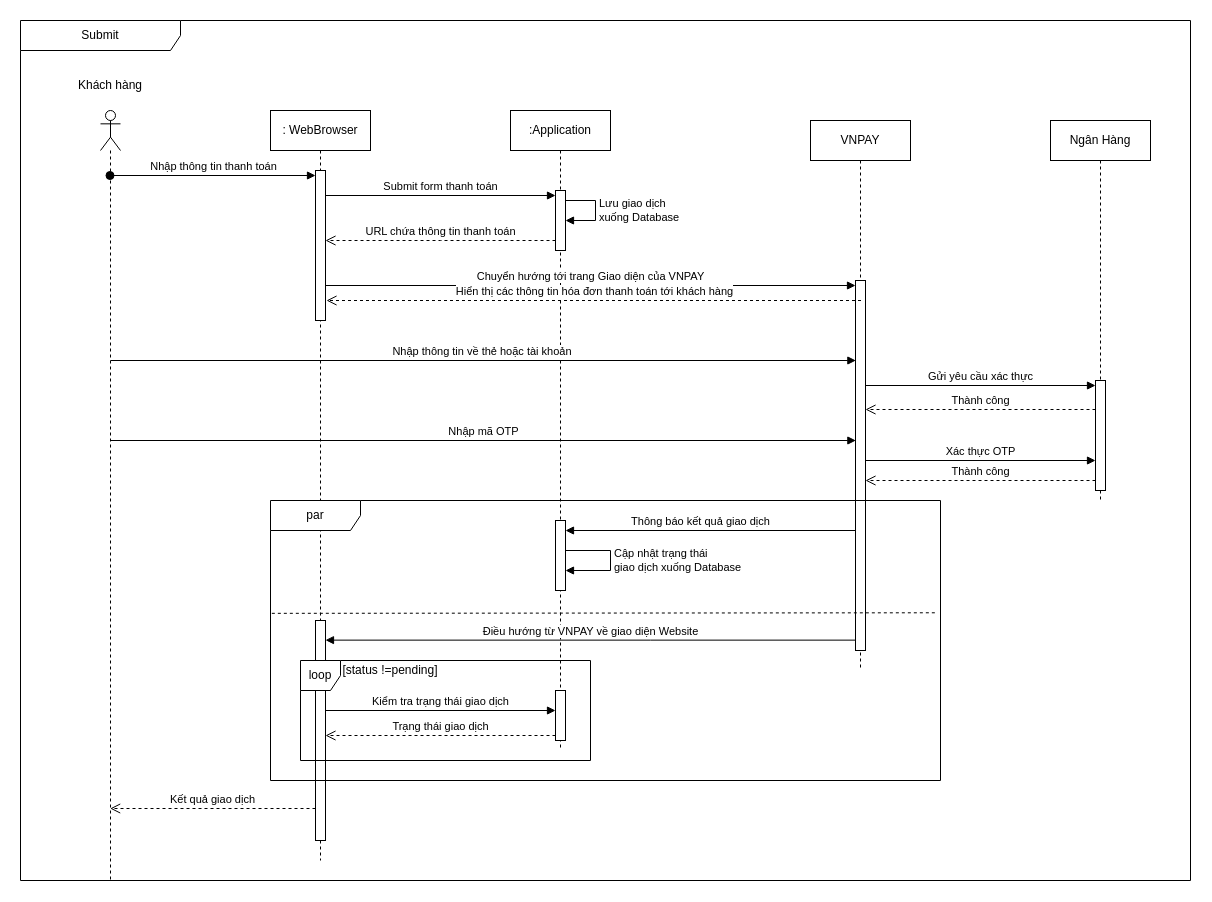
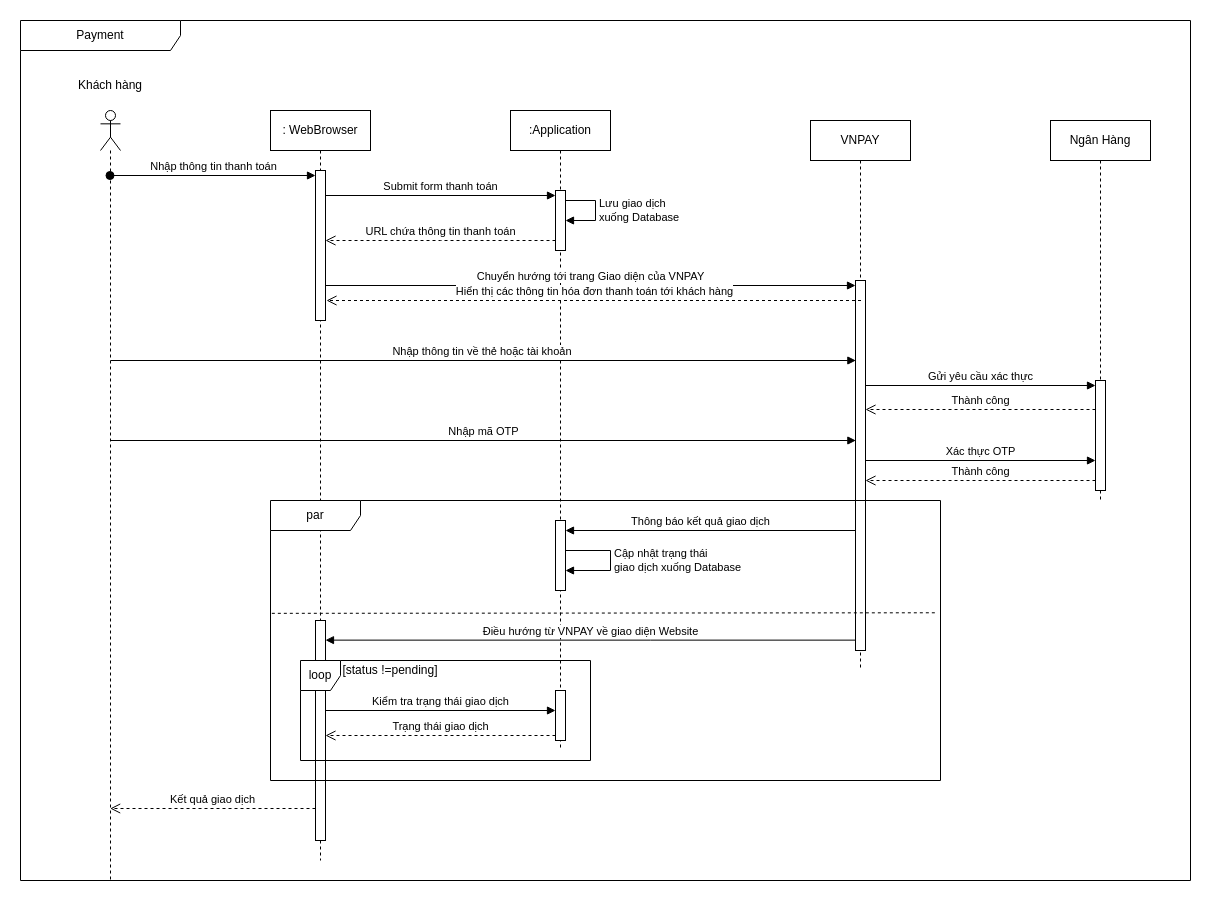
  <mxCell id="0" />
  <mxCell id="1" parent="0" />
  <mxCell id="2" value=": WebBrowser" style="shape=umlLifeline;perimeter=lifelinePerimeter;whiteSpace=wrap;html=1;container=1;dropTarget=0;collapsible=0;recursiveResize=0;outlineConnect=0;portConstraint=eastwest;newEdgeStyle={&quot;edgeStyle&quot;:&quot;elbowEdgeStyle&quot;,&quot;elbow&quot;:&quot;vertical&quot;,&quot;curved&quot;:0,&quot;rounded&quot;:0};" vertex="1" parent="1"><mxGeometry x="270" y="110" width="100" height="750" as="geometry" /></mxCell>
  <mxCell id="3" value="" style="html=1;points=[[0,0,0,0,5],[0,1,0,0,-5],[1,0,0,0,5],[1,1,0,0,-5]];perimeter=orthogonalPerimeter;outlineConnect=0;targetShapes=umlLifeline;portConstraint=eastwest;newEdgeStyle={&quot;curved&quot;:0,&quot;rounded&quot;:0};" vertex="1" parent="2"><mxGeometry x="45" y="60" width="10" height="150" as="geometry" /></mxCell>
  <mxCell id="4" value="" style="html=1;points=[[0,0,0,0,5],[0,1,0,0,-5],[1,0,0,0,5],[1,1,0,0,-5]];perimeter=orthogonalPerimeter;outlineConnect=0;targetShapes=umlLifeline;portConstraint=eastwest;newEdgeStyle={&quot;curved&quot;:0,&quot;rounded&quot;:0};" vertex="1" parent="2"><mxGeometry x="45" y="510" width="10" height="220" as="geometry" /></mxCell>
  <mxCell id="5" value=":Application" style="shape=umlLifeline;perimeter=lifelinePerimeter;whiteSpace=wrap;html=1;container=1;dropTarget=0;collapsible=0;recursiveResize=0;outlineConnect=0;portConstraint=eastwest;newEdgeStyle={&quot;edgeStyle&quot;:&quot;elbowEdgeStyle&quot;,&quot;elbow&quot;:&quot;vertical&quot;,&quot;curved&quot;:0,&quot;rounded&quot;:0};" vertex="1" parent="1"><mxGeometry x="510" y="110" width="100" height="640" as="geometry" /></mxCell>
  <mxCell id="6" value="" style="html=1;points=[[0,0,0,0,5],[0,1,0,0,-5],[1,0,0,0,5],[1,1,0,0,-5]];perimeter=orthogonalPerimeter;outlineConnect=0;targetShapes=umlLifeline;portConstraint=eastwest;newEdgeStyle={&quot;curved&quot;:0,&quot;rounded&quot;:0};" vertex="1" parent="5"><mxGeometry x="45" y="80" width="10" height="60" as="geometry" /></mxCell>
  <mxCell id="7" value="Lưu giao dịch&lt;div&gt;xuống Database&lt;/div&gt;" style="html=1;align=left;spacingLeft=2;endArrow=block;rounded=0;edgeStyle=orthogonalEdgeStyle;curved=0;rounded=0;" edge="1" target="6" parent="5"><mxGeometry relative="1" as="geometry"><mxPoint x="55" y="90" as="sourcePoint" /><Array as="points"><mxPoint x="85" y="90" /><mxPoint x="85" y="110" /></Array><mxPoint x="60" y="120" as="targetPoint" /></mxGeometry></mxCell>
  <mxCell id="8" value="" style="html=1;points=[[0,0,0,0,5],[0,1,0,0,-5],[1,0,0,0,5],[1,1,0,0,-5]];perimeter=orthogonalPerimeter;outlineConnect=0;targetShapes=umlLifeline;portConstraint=eastwest;newEdgeStyle={&quot;curved&quot;:0,&quot;rounded&quot;:0};" vertex="1" parent="5"><mxGeometry x="45" y="410" width="10" height="70" as="geometry" /></mxCell>
  <mxCell id="9" value="Cập nhật trạng thái&lt;div&gt;giao dịch xuống Database&lt;/div&gt;" style="html=1;align=left;spacingLeft=2;endArrow=block;rounded=0;edgeStyle=orthogonalEdgeStyle;curved=0;rounded=0;" edge="1" parent="5"><mxGeometry relative="1" as="geometry"><mxPoint x="55" y="440" as="sourcePoint" /><Array as="points"><mxPoint x="100" y="440" /><mxPoint x="100" y="460" /></Array><mxPoint x="55" y="460" as="targetPoint" /><mxPoint as="offset" /></mxGeometry></mxCell>
  <mxCell id="10" value="" style="html=1;points=[[0,0,0,0,5],[0,1,0,0,-5],[1,0,0,0,5],[1,1,0,0,-5]];perimeter=orthogonalPerimeter;outlineConnect=0;targetShapes=umlLifeline;portConstraint=eastwest;newEdgeStyle={&quot;curved&quot;:0,&quot;rounded&quot;:0};" vertex="1" parent="5"><mxGeometry x="45" y="580" width="10" height="50" as="geometry" /></mxCell>
  <mxCell id="11" value="VNPAY" style="shape=umlLifeline;perimeter=lifelinePerimeter;whiteSpace=wrap;html=1;container=1;dropTarget=0;collapsible=0;recursiveResize=0;outlineConnect=0;portConstraint=eastwest;newEdgeStyle={&quot;edgeStyle&quot;:&quot;elbowEdgeStyle&quot;,&quot;elbow&quot;:&quot;vertical&quot;,&quot;curved&quot;:0,&quot;rounded&quot;:0};" vertex="1" parent="1"><mxGeometry x="810" y="120" width="100" height="550" as="geometry" /></mxCell>
  <mxCell id="12" value="" style="html=1;points=[[0,0,0,0,5],[0,1,0,0,-5],[1,0,0,0,5],[1,1,0,0,-5]];perimeter=orthogonalPerimeter;outlineConnect=0;targetShapes=umlLifeline;portConstraint=eastwest;newEdgeStyle={&quot;curved&quot;:0,&quot;rounded&quot;:0};" vertex="1" parent="11"><mxGeometry x="45" y="160" width="10" height="370" as="geometry" /></mxCell>
  <mxCell id="13" value="Xác thực OTP" style="html=1;verticalAlign=bottom;endArrow=block;curved=0;rounded=0;" edge="1" parent="11" target="15"><mxGeometry relative="1" as="geometry"><mxPoint x="55" y="340" as="sourcePoint" /><mxPoint x="335" y="340" as="targetPoint" /></mxGeometry></mxCell>
  <mxCell id="14" value="Ngân Hàng" style="shape=umlLifeline;perimeter=lifelinePerimeter;whiteSpace=wrap;html=1;container=1;dropTarget=0;collapsible=0;recursiveResize=0;outlineConnect=0;portConstraint=eastwest;newEdgeStyle={&quot;edgeStyle&quot;:&quot;elbowEdgeStyle&quot;,&quot;elbow&quot;:&quot;vertical&quot;,&quot;curved&quot;:0,&quot;rounded&quot;:0};" vertex="1" parent="1"><mxGeometry x="1050" y="120" width="100" height="380" as="geometry" /></mxCell>
  <mxCell id="15" value="" style="html=1;points=[[0,0,0,0,5],[0,1,0,0,-5],[1,0,0,0,5],[1,1,0,0,-5]];perimeter=orthogonalPerimeter;outlineConnect=0;targetShapes=umlLifeline;portConstraint=eastwest;newEdgeStyle={&quot;curved&quot;:0,&quot;rounded&quot;:0};" vertex="1" parent="14"><mxGeometry x="45" y="260" width="10" height="110" as="geometry" /></mxCell>
  <mxCell id="16" value="" style="shape=umlLifeline;perimeter=lifelinePerimeter;whiteSpace=wrap;html=1;container=1;dropTarget=0;collapsible=0;recursiveResize=0;outlineConnect=0;portConstraint=eastwest;newEdgeStyle={&quot;curved&quot;:0,&quot;rounded&quot;:0};participant=umlActor;" vertex="1" parent="1"><mxGeometry x="100" y="110" width="20" height="770" as="geometry" /></mxCell>
  <mxCell id="17" value="Nhập thông tin thanh toán" style="html=1;verticalAlign=bottom;startArrow=oval;endArrow=block;startSize=8;curved=0;rounded=0;entryX=0;entryY=0;entryDx=0;entryDy=5;" edge="1" target="3" parent="1" source="16"><mxGeometry relative="1" as="geometry"><mxPoint x="450" y="-5" as="sourcePoint" /></mxGeometry></mxCell>
  <mxCell id="18" value="Submit form thanh toán" style="html=1;verticalAlign=bottom;endArrow=block;curved=0;rounded=0;entryX=0;entryY=0;entryDx=0;entryDy=5;entryPerimeter=0;" edge="1" parent="1" source="3" target="6"><mxGeometry width="80" relative="1" as="geometry"><mxPoint x="520" y="30" as="sourcePoint" /><mxPoint x="600" y="30" as="targetPoint" /></mxGeometry></mxCell>
  <mxCell id="19" value="URL chứa thông tin thanh toán" style="html=1;verticalAlign=bottom;endArrow=open;dashed=1;endSize=8;curved=0;rounded=0;" edge="1" parent="1" source="6" target="3"><mxGeometry relative="1" as="geometry"><mxPoint x="470" y="210" as="sourcePoint" /><mxPoint x="390" y="210" as="targetPoint" /><Array as="points"><mxPoint x="440" y="240" /></Array></mxGeometry></mxCell>
  <mxCell id="20" value="Chuyển hướng tới trang Giao diện của VNPAY" style="html=1;verticalAlign=bottom;endArrow=block;curved=0;rounded=0;entryX=0;entryY=0;entryDx=0;entryDy=5;" edge="1" target="12" parent="1" source="3"><mxGeometry relative="1" as="geometry"><mxPoint x="340" y="265" as="sourcePoint" /></mxGeometry></mxCell>
  <mxCell id="21" value="Hiển thị các thông tin hóa đơn thanh toán tới khách hàng" style="html=1;verticalAlign=bottom;endArrow=open;dashed=1;endSize=8;curved=0;rounded=0;" edge="1" parent="1"><mxGeometry relative="1" as="geometry"><mxPoint x="326" y="300" as="targetPoint" /><mxPoint x="860.5" y="300" as="sourcePoint" /></mxGeometry></mxCell>
  <mxCell id="22" value="Nhập thông tin về thẻ hoặc tài khoản&amp;nbsp;" style="html=1;verticalAlign=bottom;endArrow=block;curved=0;rounded=0;" edge="1" parent="1"><mxGeometry x="0.001" width="80" relative="1" as="geometry"><mxPoint x="110" y="360" as="sourcePoint" /><mxPoint x="855.37" y="360" as="targetPoint" /><mxPoint as="offset" /></mxGeometry></mxCell>
  <mxCell id="23" value="Thành công" style="html=1;verticalAlign=bottom;endArrow=open;dashed=1;endSize=8;curved=0;rounded=0;" edge="1" parent="1"><mxGeometry relative="1" as="geometry"><mxPoint x="865" y="409" as="targetPoint" /><mxPoint x="1095" y="409" as="sourcePoint" /></mxGeometry></mxCell>
  <mxCell id="24" value="Gửi yêu cầu xác thực" style="html=1;verticalAlign=bottom;endArrow=block;curved=0;rounded=0;entryX=0;entryY=0;entryDx=0;entryDy=5;" edge="1" target="15" parent="1" source="12"><mxGeometry relative="1" as="geometry"><mxPoint x="1080" y="375" as="sourcePoint" /></mxGeometry></mxCell>
  <mxCell id="25" value="Nhập mã OTP" style="html=1;verticalAlign=bottom;endArrow=block;curved=0;rounded=0;" edge="1" parent="1"><mxGeometry x="0.001" width="80" relative="1" as="geometry"><mxPoint x="110" y="440" as="sourcePoint" /><mxPoint x="855.37" y="440" as="targetPoint" /><mxPoint as="offset" /></mxGeometry></mxCell>
  <mxCell id="26" value="Thành công" style="html=1;verticalAlign=bottom;endArrow=open;dashed=1;endSize=8;curved=0;rounded=0;" edge="1" parent="1" source="15"><mxGeometry relative="1" as="geometry"><mxPoint x="865" y="480" as="targetPoint" /><mxPoint x="1090" y="480" as="sourcePoint" /></mxGeometry></mxCell>
  <mxCell id="27" value="Thông báo kết quả giao dịch" style="html=1;verticalAlign=bottom;endArrow=block;curved=0;rounded=0;" edge="1" parent="1"><mxGeometry x="0.069" width="80" relative="1" as="geometry"><mxPoint x="855" y="530" as="sourcePoint" /><mxPoint x="565" y="530" as="targetPoint" /><mxPoint as="offset" /></mxGeometry></mxCell>
  <mxCell id="28" value="Trạng thái giao dịch" style="html=1;verticalAlign=bottom;endArrow=open;dashed=1;endSize=8;curved=0;rounded=0;exitX=0;exitY=1;exitDx=0;exitDy=-5;" edge="1" source="10" parent="1" target="4"><mxGeometry relative="1" as="geometry"><mxPoint x="485" y="715" as="targetPoint" /></mxGeometry></mxCell>
  <mxCell id="29" value="Kiểm tra trạng thái giao dịch" style="html=1;verticalAlign=bottom;endArrow=block;curved=0;rounded=0;entryX=0;entryY=0;entryDx=0;entryDy=5;" edge="1" parent="1"><mxGeometry relative="1" as="geometry"><mxPoint x="325" y="710" as="sourcePoint" /><mxPoint x="555" y="710" as="targetPoint" /></mxGeometry></mxCell>
  <mxCell id="30" value="Kết quả giao dịch" style="html=1;verticalAlign=bottom;endArrow=open;dashed=1;endSize=8;curved=0;rounded=0;" edge="1" parent="1"><mxGeometry relative="1" as="geometry"><mxPoint x="315" y="808" as="sourcePoint" /><mxPoint x="109.63" y="808" as="targetPoint" /></mxGeometry></mxCell>
  <mxCell id="31" value="loop" style="shape=umlFrame;whiteSpace=wrap;html=1;pointerEvents=0;width=40;height=30;" vertex="1" parent="1"><mxGeometry x="300" y="660" width="290" height="100" as="geometry" /></mxCell>
  <mxCell id="32" value="par" style="shape=umlFrame;whiteSpace=wrap;html=1;pointerEvents=0;recursiveResize=0;container=1;collapsible=0;width=90;height=30;" vertex="1" parent="1"><mxGeometry x="270" y="500" width="670" height="280" as="geometry" /></mxCell>
  <mxCell id="33" value="Điều hướng từ VNPAY về giao diện Website" style="html=1;verticalAlign=bottom;endArrow=block;curved=0;rounded=0;" edge="1" parent="32"><mxGeometry width="80" relative="1" as="geometry"><mxPoint x="585" y="139.63" as="sourcePoint" /><mxPoint x="55" y="139.63" as="targetPoint" /><Array as="points"><mxPoint x="380" y="139.63" /></Array></mxGeometry></mxCell>
  <mxCell id="34" value="[status !=pending]" style="text;html=1;align=center;verticalAlign=middle;whiteSpace=wrap;rounded=0;" vertex="1" parent="32"><mxGeometry x="70" y="160" width="100" height="20" as="geometry" /></mxCell>
  <mxCell id="35" value="" style="endArrow=none;dashed=1;html=1;rounded=0;entryX=0.995;entryY=0.401;entryDx=0;entryDy=0;entryPerimeter=0;exitX=0.002;exitY=0.403;exitDx=0;exitDy=0;exitPerimeter=0;" edge="1" parent="1" source="32" target="32"><mxGeometry width="50" height="50" relative="1" as="geometry"><mxPoint x="280" y="615" as="sourcePoint" /><mxPoint x="330" y="520" as="targetPoint" /></mxGeometry></mxCell>
  <mxCell id="36" value="Khách hàng" style="text;html=1;align=center;verticalAlign=middle;whiteSpace=wrap;rounded=0;" vertex="1" parent="1"><mxGeometry x="65" y="70" width="90" height="30" as="geometry" /></mxCell>
- <mxCell id="37" value="Submit" style="shape=umlFrame;whiteSpace=wrap;html=1;pointerEvents=0;recursiveResize=0;container=1;collapsible=0;width=160;" vertex="1" parent="1"><mxGeometry x="20" y="20" width="1170" height="860" as="geometry" /></mxCell>
+ <mxCell id="37" value="Payment" style="shape=umlFrame;whiteSpace=wrap;html=1;pointerEvents=0;recursiveResize=0;container=1;collapsible=0;width=160;" vertex="1" parent="1"><mxGeometry x="20" y="20" width="1170" height="860" as="geometry" /></mxCell>
